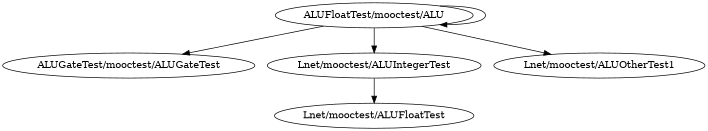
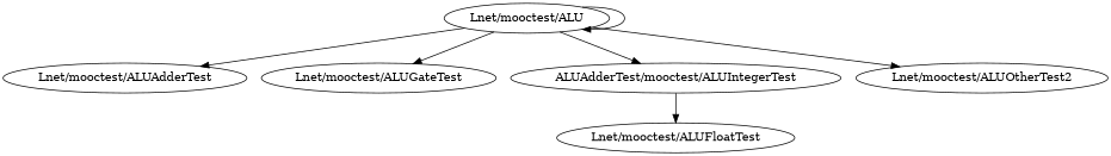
  digraph {
-   "Lnet/mooctest/ALU" [label="ALUFloatTest/mooctest/ALU"]
-   "Lnet/mooctest/ALUGateTest" [label="ALUGateTest/mooctest/ALUGateTest"]
-   "Lnet/mooctest/ALUIntegerTest"
-   "Lnet/mooctest/ALUOtherTest1"
+   "Lnet/mooctest/ALU"
+   "Lnet/mooctest/ALUAdderTest"
+   "Lnet/mooctest/ALUGateTest"
+   "Lnet/mooctest/ALUIntegerTest" [label="ALUAdderTest/mooctest/ALUIntegerTest"]
+   "Lnet/mooctest/ALUOtherTest1" [label="Lnet/mooctest/ALUOtherTest2"]
    "Lnet/mooctest/ALUFloatTest"
    "Lnet/mooctest/ALU" -> "Lnet/mooctest/ALU"
+   "Lnet/mooctest/ALU" -> "Lnet/mooctest/ALUAdderTest"
    "Lnet/mooctest/ALU" -> "Lnet/mooctest/ALUGateTest"
    "Lnet/mooctest/ALU" -> "Lnet/mooctest/ALUIntegerTest"
    "Lnet/mooctest/ALU" -> "Lnet/mooctest/ALUOtherTest1"
    "Lnet/mooctest/ALUIntegerTest" -> "Lnet/mooctest/ALUFloatTest"
  }
